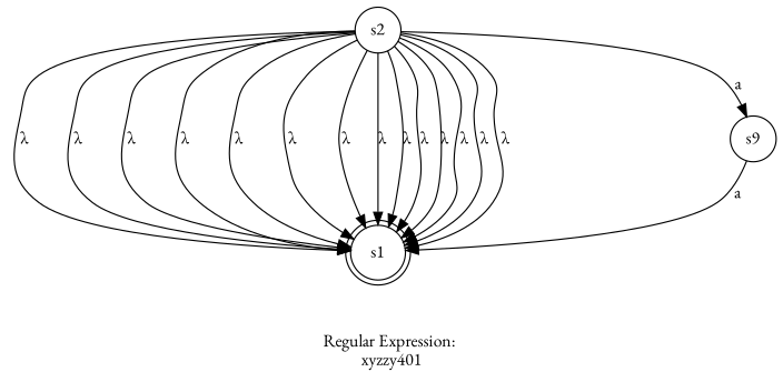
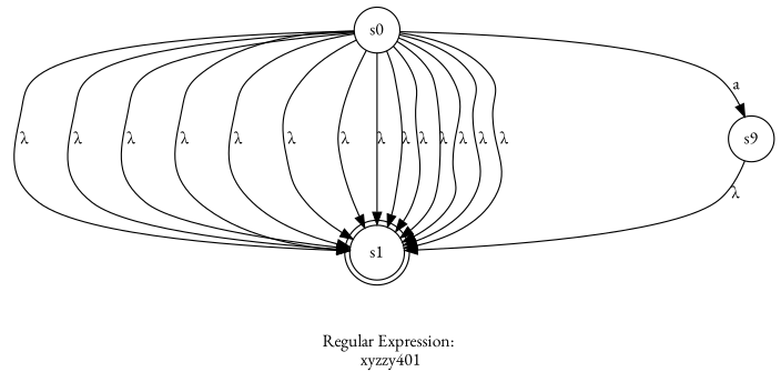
  digraph {
    fontname="EB Garamond"
    label="Regular Expression: \nxyzzy401"
    rankdir=TB
    node [fontname="EB Garamond" shape=circle]
    edge [fontname="EB Garamond"]
    s1 [shape=doublecircle]
-   s0 [label=s2]
+   s0
    n3 [label=s9]
    s0 -> s1 [label="λ"]
    s0 -> s1 [label="λ"]
    s0 -> s1 [label="λ"]
    s0 -> s1 [label="λ"]
    s0 -> s1 [label="λ"]
    s0 -> s1 [label="λ"]
    s0 -> s1 [label="λ"]
    s0 -> s1 [label="λ"]
    s0 -> s1 [label="λ"]
    s0 -> s1 [label="λ"]
    s0 -> s1 [label="λ"]
    s0 -> s1 [label="λ"]
    s0 -> s1 [label="λ"]
    s0 -> s1 [label="λ"]
    s0 -> n3 [label=a]
-   n3 -> s1 [label=a]
+   n3 -> s1 [label="λ"]
  }
